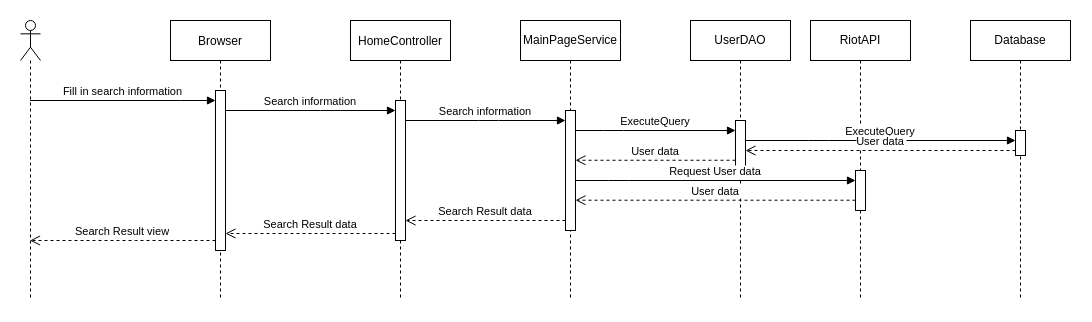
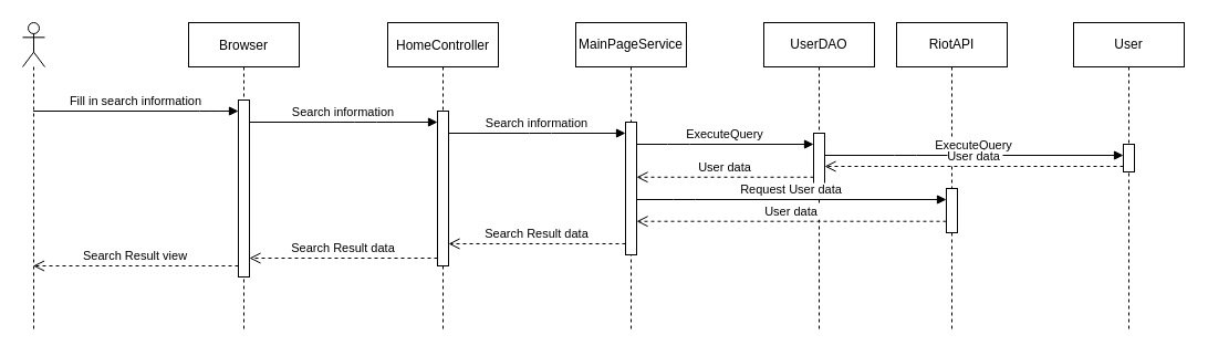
  <mxCell id="0" />
  <mxCell id="1" parent="0" />
  <mxCell id="2" value="Browser" style="shape=umlLifeline;perimeter=lifelinePerimeter;container=1;collapsible=0;recursiveResize=0;rounded=0;shadow=0;strokeWidth=1;" parent="1" vertex="1"><mxGeometry x="170" y="20" width="100" height="280" as="geometry" /></mxCell>
  <mxCell id="3" value="" style="points=[];perimeter=orthogonalPerimeter;rounded=0;shadow=0;strokeWidth=1;" parent="2" vertex="1"><mxGeometry x="45" y="70" width="10" height="160" as="geometry" /></mxCell>
  <mxCell id="4" value="HomeController" style="shape=umlLifeline;perimeter=lifelinePerimeter;container=1;collapsible=0;recursiveResize=0;rounded=0;shadow=0;strokeWidth=1;" parent="1" vertex="1"><mxGeometry x="350" y="20" width="100" height="280" as="geometry" /></mxCell>
  <mxCell id="5" value="" style="points=[];perimeter=orthogonalPerimeter;rounded=0;shadow=0;strokeWidth=1;" parent="4" vertex="1"><mxGeometry x="45" y="80" width="10" height="140" as="geometry" /></mxCell>
  <mxCell id="6" value="Search Result data" style="verticalAlign=bottom;endArrow=open;dashed=1;endSize=8;exitX=0;exitY=0.95;shadow=0;strokeWidth=1;" parent="1" source="5" target="3" edge="1"><mxGeometry relative="1" as="geometry"><mxPoint x="325" y="176" as="targetPoint" /></mxGeometry></mxCell>
  <mxCell id="7" value="" style="shape=umlLifeline;participant=umlActor;perimeter=lifelinePerimeter;whiteSpace=wrap;html=1;container=1;collapsible=0;recursiveResize=0;verticalAlign=top;spacingTop=36;outlineConnect=0;" parent="1" vertex="1"><mxGeometry x="20" y="20" width="20" height="280" as="geometry" /></mxCell>
  <mxCell id="8" value="Fill in search information" style="verticalAlign=bottom;endArrow=block;shadow=0;strokeWidth=1;" parent="1" source="7" target="3" edge="1"><mxGeometry relative="1" as="geometry"><mxPoint x="40" y="100" as="sourcePoint" /><mxPoint x="210" y="100" as="targetPoint" /><Array as="points"><mxPoint x="190" y="100" /></Array></mxGeometry></mxCell>
  <mxCell id="9" value="Search information" style="verticalAlign=bottom;endArrow=block;shadow=0;strokeWidth=1;" parent="1" source="3" target="5" edge="1"><mxGeometry relative="1" as="geometry"><mxPoint x="250" y="110" as="sourcePoint" /><mxPoint x="355.19" y="110" as="targetPoint" /><Array as="points"><mxPoint x="330.19" y="110" /></Array></mxGeometry></mxCell>
  <mxCell id="10" value="MainPageService" style="shape=umlLifeline;perimeter=lifelinePerimeter;whiteSpace=wrap;html=1;container=1;collapsible=0;recursiveResize=0;outlineConnect=0;" parent="1" vertex="1"><mxGeometry x="520" y="20" width="100" height="280" as="geometry" /></mxCell>
  <mxCell id="11" value="" style="html=1;points=[];perimeter=orthogonalPerimeter;" parent="10" vertex="1"><mxGeometry x="45" y="90" width="10" height="120" as="geometry" /></mxCell>
  <mxCell id="12" value="Search information" style="verticalAlign=bottom;endArrow=block;shadow=0;strokeWidth=1;" parent="1" source="5" target="11" edge="1"><mxGeometry relative="1" as="geometry"><mxPoint x="438" y="120" as="sourcePoint" /><mxPoint x="513" y="120" as="targetPoint" /><Array as="points"><mxPoint x="488" y="120" /></Array></mxGeometry></mxCell>
  <mxCell id="13" value="UserDAO" style="shape=umlLifeline;perimeter=lifelinePerimeter;whiteSpace=wrap;html=1;container=1;collapsible=0;recursiveResize=0;outlineConnect=0;" parent="1" vertex="1"><mxGeometry x="690" y="20" width="100" height="280" as="geometry" /></mxCell>
  <mxCell id="14" value="" style="html=1;points=[];perimeter=orthogonalPerimeter;" parent="13" vertex="1"><mxGeometry x="45" y="100" width="10" height="50" as="geometry" /></mxCell>
  <mxCell id="15" value="ExecuteQuery" style="verticalAlign=bottom;endArrow=block;shadow=0;strokeWidth=1;" parent="1" source="11" target="14" edge="1"><mxGeometry relative="1" as="geometry"><mxPoint x="590" y="130" as="sourcePoint" /><mxPoint x="730" y="130" as="targetPoint" /><Array as="points"><mxPoint x="613" y="130" /></Array></mxGeometry></mxCell>
  <mxCell id="16" value="User data" style="verticalAlign=bottom;endArrow=open;dashed=1;endSize=8;shadow=0;strokeWidth=1;" parent="1" source="14" target="11" edge="1"><mxGeometry relative="1" as="geometry"><mxPoint x="580" y="159.76" as="targetPoint" /><mxPoint x="720" y="159.76" as="sourcePoint" /><Array as="points"><mxPoint x="700" y="159.76" /></Array></mxGeometry></mxCell>
  <mxCell id="17" value="RiotAPI" style="shape=umlLifeline;perimeter=lifelinePerimeter;whiteSpace=wrap;html=1;container=1;collapsible=0;recursiveResize=0;outlineConnect=0;" parent="1" vertex="1"><mxGeometry x="810" y="20" width="100" height="280" as="geometry" /></mxCell>
  <mxCell id="18" value="" style="html=1;points=[];perimeter=orthogonalPerimeter;" parent="17" vertex="1"><mxGeometry x="45" y="150" width="10" height="40" as="geometry" /></mxCell>
  <mxCell id="19" value="Request User data" style="verticalAlign=bottom;endArrow=block;shadow=0;strokeWidth=1;" parent="1" source="11" target="18" edge="1"><mxGeometry relative="1" as="geometry"><mxPoint x="580" y="180" as="sourcePoint" /><mxPoint x="740" y="180" as="targetPoint" /><Array as="points"><mxPoint x="618" y="180" /></Array></mxGeometry></mxCell>
  <mxCell id="20" value="User data" style="verticalAlign=bottom;endArrow=open;dashed=1;endSize=8;shadow=0;strokeWidth=1;" parent="1" source="18" target="11" edge="1"><mxGeometry relative="1" as="geometry"><mxPoint x="610" y="199" as="targetPoint" /><mxPoint x="800" y="199" as="sourcePoint" /><Array as="points"><mxPoint x="745" y="199.71" /></Array></mxGeometry></mxCell>
  <mxCell id="21" value="Search Result data" style="verticalAlign=bottom;endArrow=open;dashed=1;endSize=8;shadow=0;strokeWidth=1;" parent="1" source="11" target="5" edge="1"><mxGeometry relative="1" as="geometry"><mxPoint x="430" y="220" as="targetPoint" /><mxPoint x="550" y="220" as="sourcePoint" /><Array as="points"><mxPoint x="500" y="220" /></Array></mxGeometry></mxCell>
  <mxCell id="22" value="Search Result view" style="verticalAlign=bottom;endArrow=open;dashed=1;endSize=8;shadow=0;strokeWidth=1;" parent="1" source="3" target="7" edge="1"><mxGeometry relative="1" as="geometry"><mxPoint y="240" as="targetPoint" x="50" /><mxPoint x="210" y="239" as="sourcePoint" /><Array as="points"><mxPoint x="145" y="240" /></Array></mxGeometry></mxCell>
- <mxCell id="23" value="Database" style="shape=umlLifeline;perimeter=lifelinePerimeter;whiteSpace=wrap;html=1;container=1;collapsible=0;recursiveResize=0;outlineConnect=0;" parent="1" vertex="1"><mxGeometry x="970" y="20" width="100" height="280" as="geometry" /></mxCell>
+ <mxCell id="23" value="User" style="shape=umlLifeline;perimeter=lifelinePerimeter;whiteSpace=wrap;html=1;container=1;collapsible=0;recursiveResize=0;outlineConnect=0;" parent="1" vertex="1"><mxGeometry x="970" y="20" width="100" height="280" as="geometry" /></mxCell>
  <mxCell id="24" value="" style="html=1;points=[];perimeter=orthogonalPerimeter;" vertex="1" parent="23"><mxGeometry x="45" y="110" width="10" height="25" as="geometry" /></mxCell>
  <mxCell id="25" value="ExecuteQuery" style="verticalAlign=bottom;endArrow=block;shadow=0;strokeWidth=1;" edge="1" parent="1" source="14" target="24"><mxGeometry relative="1" as="geometry"><mxPoint x="780" y="140" as="sourcePoint" /><mxPoint x="940" y="140" as="targetPoint" /><Array as="points"><mxPoint x="818" y="140" /></Array></mxGeometry></mxCell>
  <mxCell id="26" value="User data" style="verticalAlign=bottom;endArrow=open;dashed=1;endSize=8;shadow=0;strokeWidth=1;" edge="1" parent="1" source="24" target="14"><mxGeometry relative="1" as="geometry"><mxPoint x="840" y="150" as="targetPoint" /><mxPoint x="1000" y="150" as="sourcePoint" /><Array as="points"><mxPoint x="965" y="150" /></Array></mxGeometry></mxCell>
